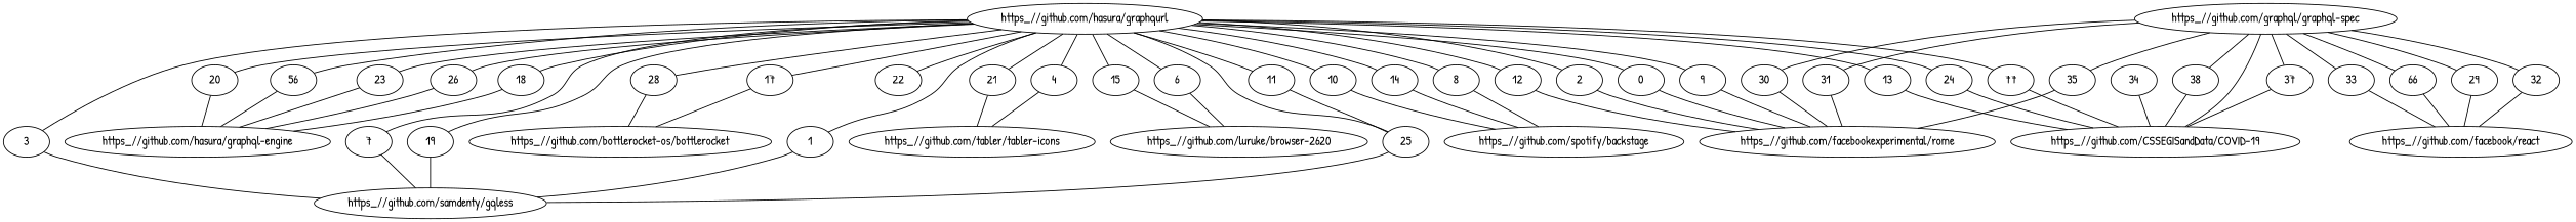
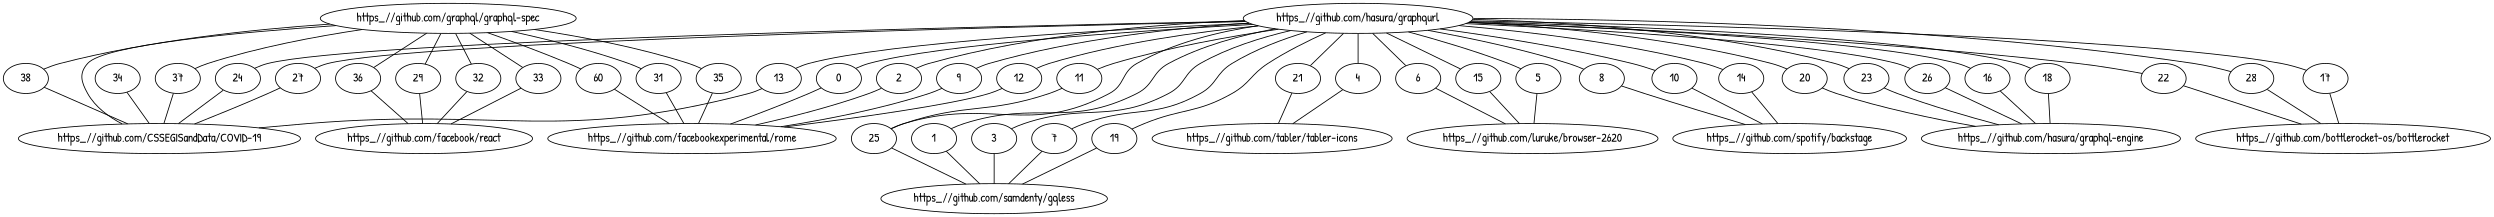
  strict graph {
    fontname="Patrick Hand"
    node [fontname="Patrick Hand"]
    edge [fontname="Patrick Hand"]
    "https_//github.com/hasura/graphqurl"
    0
    1
    2
    3
    4
+   5
    6
    7
    8
    9
    10
    11
    12
    13
    14
    15
-   16 [label=56]
+   16
    17
    18
    19
    20
    21
    22
    23
    24
    25
    26
-   27 [label=77]
+   27
    28
    "https_//github.com/facebookexperimental/rome"
    "https_//github.com/samdenty/gqless"
    "https_//github.com/tabler/tabler-icons"
    n34 [label="https_//github.com/luruke/browser-2620"]
    "https_//github.com/spotify/backstage"
    "https_//github.com/CSSEGISandData/COVID-19"
    "https_//github.com/hasura/graphql-engine"
    "https_//github.com/bottlerocket-os/bottlerocket"
    "https_//github.com/graphql/graphql-spec"
    29
-   30
+   30 [label=60]
    31
    32
    33
    35
-   36 [label=66]
+   36
    37
    38
    "https_//github.com/facebook/react"
    34
    "https_//github.com/hasura/graphqurl" -- 0
    "https_//github.com/hasura/graphqurl" -- 1
    "https_//github.com/hasura/graphqurl" -- 2
    "https_//github.com/hasura/graphqurl" -- 3
    "https_//github.com/hasura/graphqurl" -- 4
+   "https_//github.com/hasura/graphqurl" -- 5
    "https_//github.com/hasura/graphqurl" -- 6
    "https_//github.com/hasura/graphqurl" -- 7
    "https_//github.com/hasura/graphqurl" -- 8
    "https_//github.com/hasura/graphqurl" -- 9
    "https_//github.com/hasura/graphqurl" -- 10
    "https_//github.com/hasura/graphqurl" -- 11
    "https_//github.com/hasura/graphqurl" -- 12
    "https_//github.com/hasura/graphqurl" -- 13
    "https_//github.com/hasura/graphqurl" -- 14
    "https_//github.com/hasura/graphqurl" -- 15
    "https_//github.com/hasura/graphqurl" -- 16
    "https_//github.com/hasura/graphqurl" -- 17
    "https_//github.com/hasura/graphqurl" -- 18
    "https_//github.com/hasura/graphqurl" -- 19
    "https_//github.com/hasura/graphqurl" -- 20
    "https_//github.com/hasura/graphqurl" -- 21
    "https_//github.com/hasura/graphqurl" -- 22
    "https_//github.com/hasura/graphqurl" -- 23
    "https_//github.com/hasura/graphqurl" -- 24
    "https_//github.com/hasura/graphqurl" -- 25
    "https_//github.com/hasura/graphqurl" -- 26
    "https_//github.com/hasura/graphqurl" -- 27
    "https_//github.com/hasura/graphqurl" -- 28
    0 -- "https_//github.com/facebookexperimental/rome"
    1 -- "https_//github.com/samdenty/gqless"
    2 -- "https_//github.com/facebookexperimental/rome"
    3 -- "https_//github.com/samdenty/gqless"
    4 -- "https_//github.com/tabler/tabler-icons"
+   5 -- n34
    6 -- n34
    7 -- "https_//github.com/samdenty/gqless"
    8 -- "https_//github.com/spotify/backstage"
    9 -- "https_//github.com/facebookexperimental/rome"
    10 -- "https_//github.com/spotify/backstage"
    11 -- 25
    12 -- "https_//github.com/facebookexperimental/rome"
    13 -- "https_//github.com/CSSEGISandData/COVID-19"
    14 -- "https_//github.com/spotify/backstage"
    15 -- n34
    16 -- "https_//github.com/hasura/graphql-engine"
    17 -- "https_//github.com/bottlerocket-os/bottlerocket"
    18 -- "https_//github.com/hasura/graphql-engine"
    19 -- "https_//github.com/samdenty/gqless"
    20 -- "https_//github.com/hasura/graphql-engine"
    21 -- "https_//github.com/tabler/tabler-icons"
+   22 -- "https_//github.com/bottlerocket-os/bottlerocket"
    23 -- "https_//github.com/hasura/graphql-engine"
    24 -- "https_//github.com/CSSEGISandData/COVID-19"
    25 -- "https_//github.com/samdenty/gqless"
    26 -- "https_//github.com/hasura/graphql-engine"
    27 -- "https_//github.com/CSSEGISandData/COVID-19"
    28 -- "https_//github.com/bottlerocket-os/bottlerocket"
    "https_//github.com/graphql/graphql-spec" -- "https_//github.com/CSSEGISandData/COVID-19"
    "https_//github.com/graphql/graphql-spec" -- 29
    "https_//github.com/graphql/graphql-spec" -- 30
    "https_//github.com/graphql/graphql-spec" -- 31
    "https_//github.com/graphql/graphql-spec" -- 32
    "https_//github.com/graphql/graphql-spec" -- 33
    "https_//github.com/graphql/graphql-spec" -- 35
    "https_//github.com/graphql/graphql-spec" -- 36
    "https_//github.com/graphql/graphql-spec" -- 37
    "https_//github.com/graphql/graphql-spec" -- 38
    29 -- "https_//github.com/facebook/react"
    30 -- "https_//github.com/facebookexperimental/rome"
    31 -- "https_//github.com/facebookexperimental/rome"
    32 -- "https_//github.com/facebook/react"
    33 -- "https_//github.com/facebook/react"
    35 -- "https_//github.com/facebookexperimental/rome"
    36 -- "https_//github.com/facebook/react"
    37 -- "https_//github.com/CSSEGISandData/COVID-19"
    38 -- "https_//github.com/CSSEGISandData/COVID-19"
    34 -- "https_//github.com/CSSEGISandData/COVID-19"
  }
